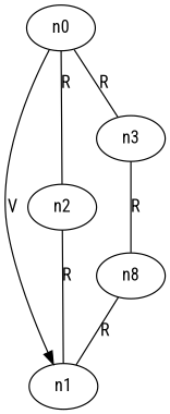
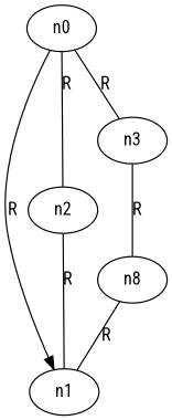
  digraph {
    fontname="Roboto Condensed"
    node [fontname="Roboto Condensed"]
    edge [fontname="Roboto Condensed" dir=none]
    n0
    n1
    n2
    n3
    n4 [label=n8]
-   n0 -> n1 [label=V dir=""]
+   n0 -> n1 [label=R dir=""]
    n0 -> n2 [label=R]
    n0 -> n3 [label=R]
    n2 -> n1 [label=R]
    n3 -> n4 [label=R]
    n4 -> n1 [label=R]
  }
